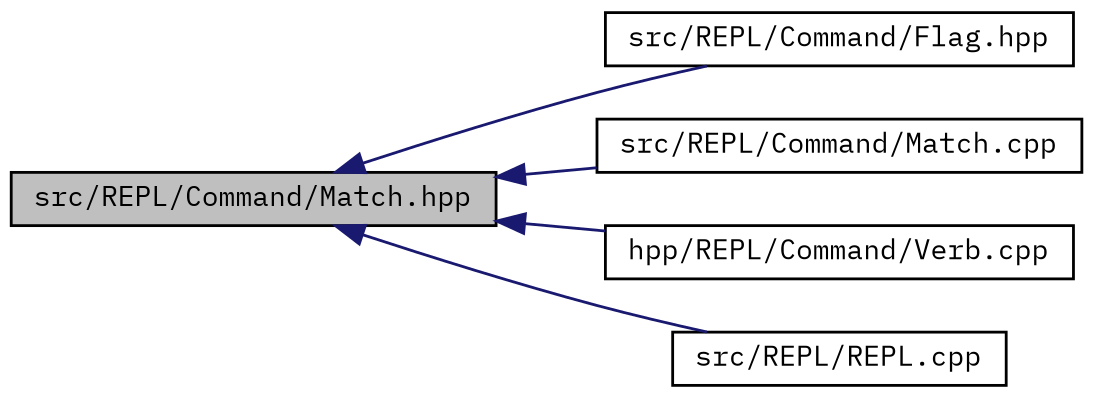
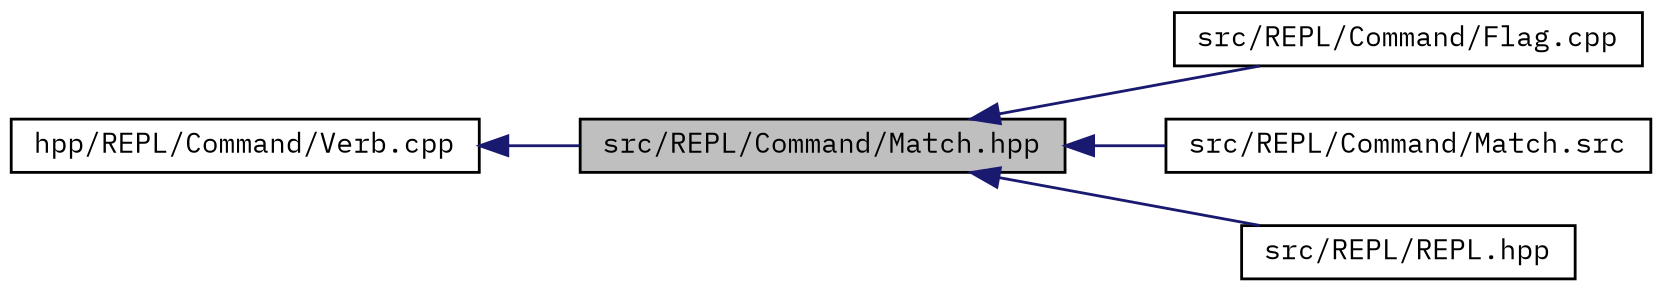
  digraph {
    fontname="IBM Plex Mono"
    rankdir=LR
    node [color=black fillcolor=white fontname="IBM Plex Mono" fontsize=10 shape=record style=filled]
    edge [color=midnightblue dir=back fontname="IBM Plex Mono" fontsize=10 labelfontname=Helvetica labelfontsize=10 style=solid]
    n1 [fillcolor=grey75 fontcolor=black height=0.2 label="src/REPL/Command/Match.hpp" width=0.4]
-   n2 [height=0.2 label="src/REPL/Command/Flag.hpp" width=0.4]
-   n3 [height=0.2 label="src/REPL/Command/Match.cpp" width=0.4]
+   n2 [height=0.2 label="src/REPL/Command/Flag.cpp" width=0.4]
+   n3 [height=0.2 label="src/REPL/Command/Match.src" width=0.4]
    n4 [height=0.2 label="hpp/REPL/Command/Verb.cpp" width=0.4]
-   n5 [height=0.2 label="src/REPL/REPL.cpp" width=0.4]
+   n5 [height=0.2 label="src/REPL/REPL.hpp" width=0.4]
    n1 -> n2
    n1 -> n3
-   n1 -> n4
+   n4 -> n1
    n1 -> n5
  }
